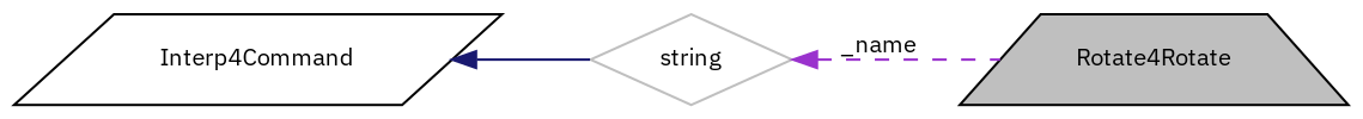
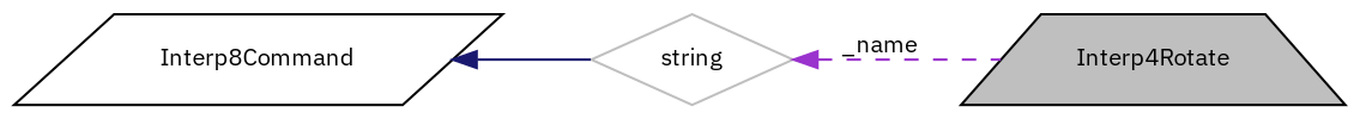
  digraph {
    fontname="IBM Plex Sans"
    rankdir=LR
    node [color=black fillcolor=white fontname="IBM Plex Sans" fontsize=10 style=filled]
    edge [dir=back fontname="IBM Plex Sans" fontsize=10 labelfontname=FreeSans labelfontsize=10]
-   n1 [fillcolor=grey75 fontcolor=black height=0.2 label=Rotate4Rotate shape=trapezium width=0.4]
-   n2 [height=0.2 label=Interp4Command shape=parallelogram width=0.4]
+   n1 [fillcolor=grey75 fontcolor=black height=0.2 label=Interp4Rotate shape=trapezium width=0.4]
+   n2 [height=0.2 label=Interp8Command shape=parallelogram width=0.4]
    n3 [color=grey75 height=0.2 label=string shape=diamond width=0.4]
    n2 -> n3 [color=midnightblue style=solid]
    n3 -> n1 [color=darkorchid3 label=" _name" style=dashed]
  }
